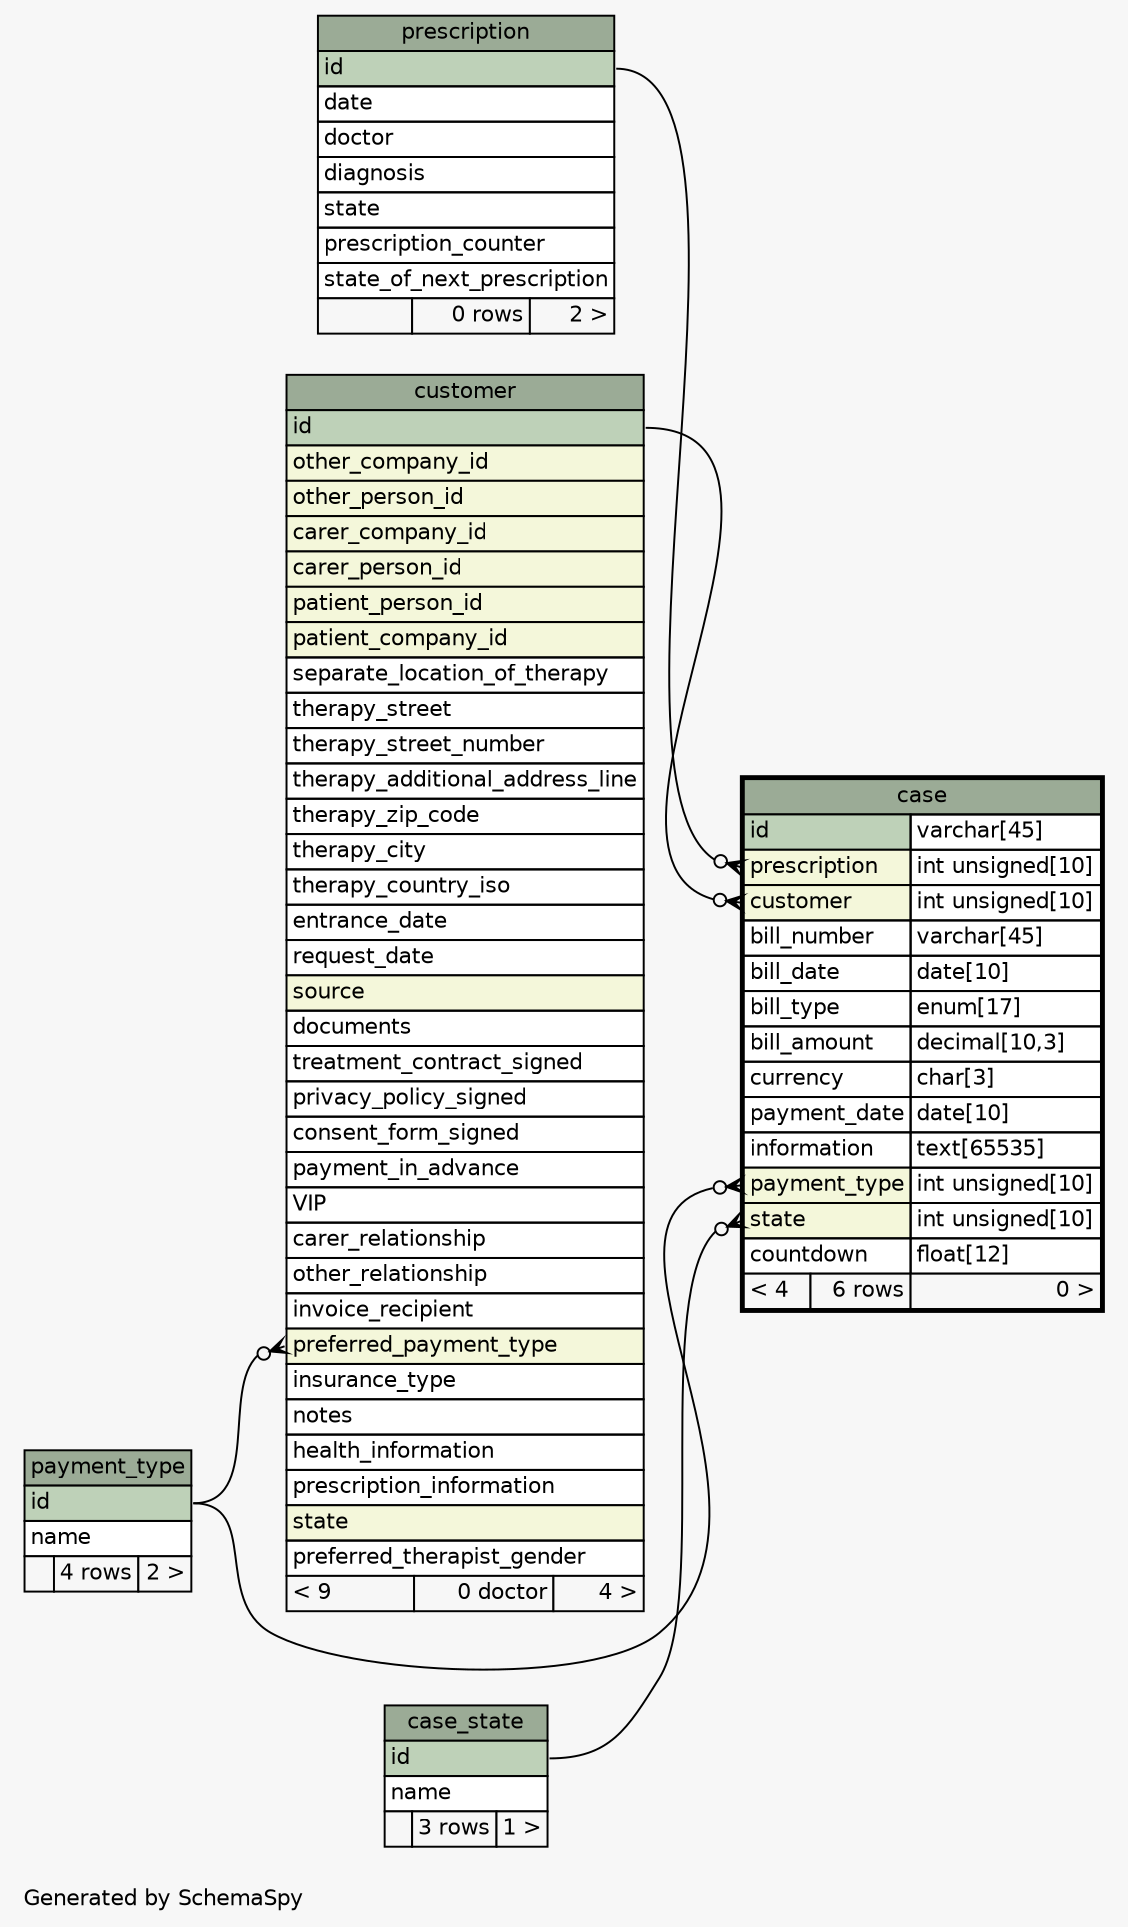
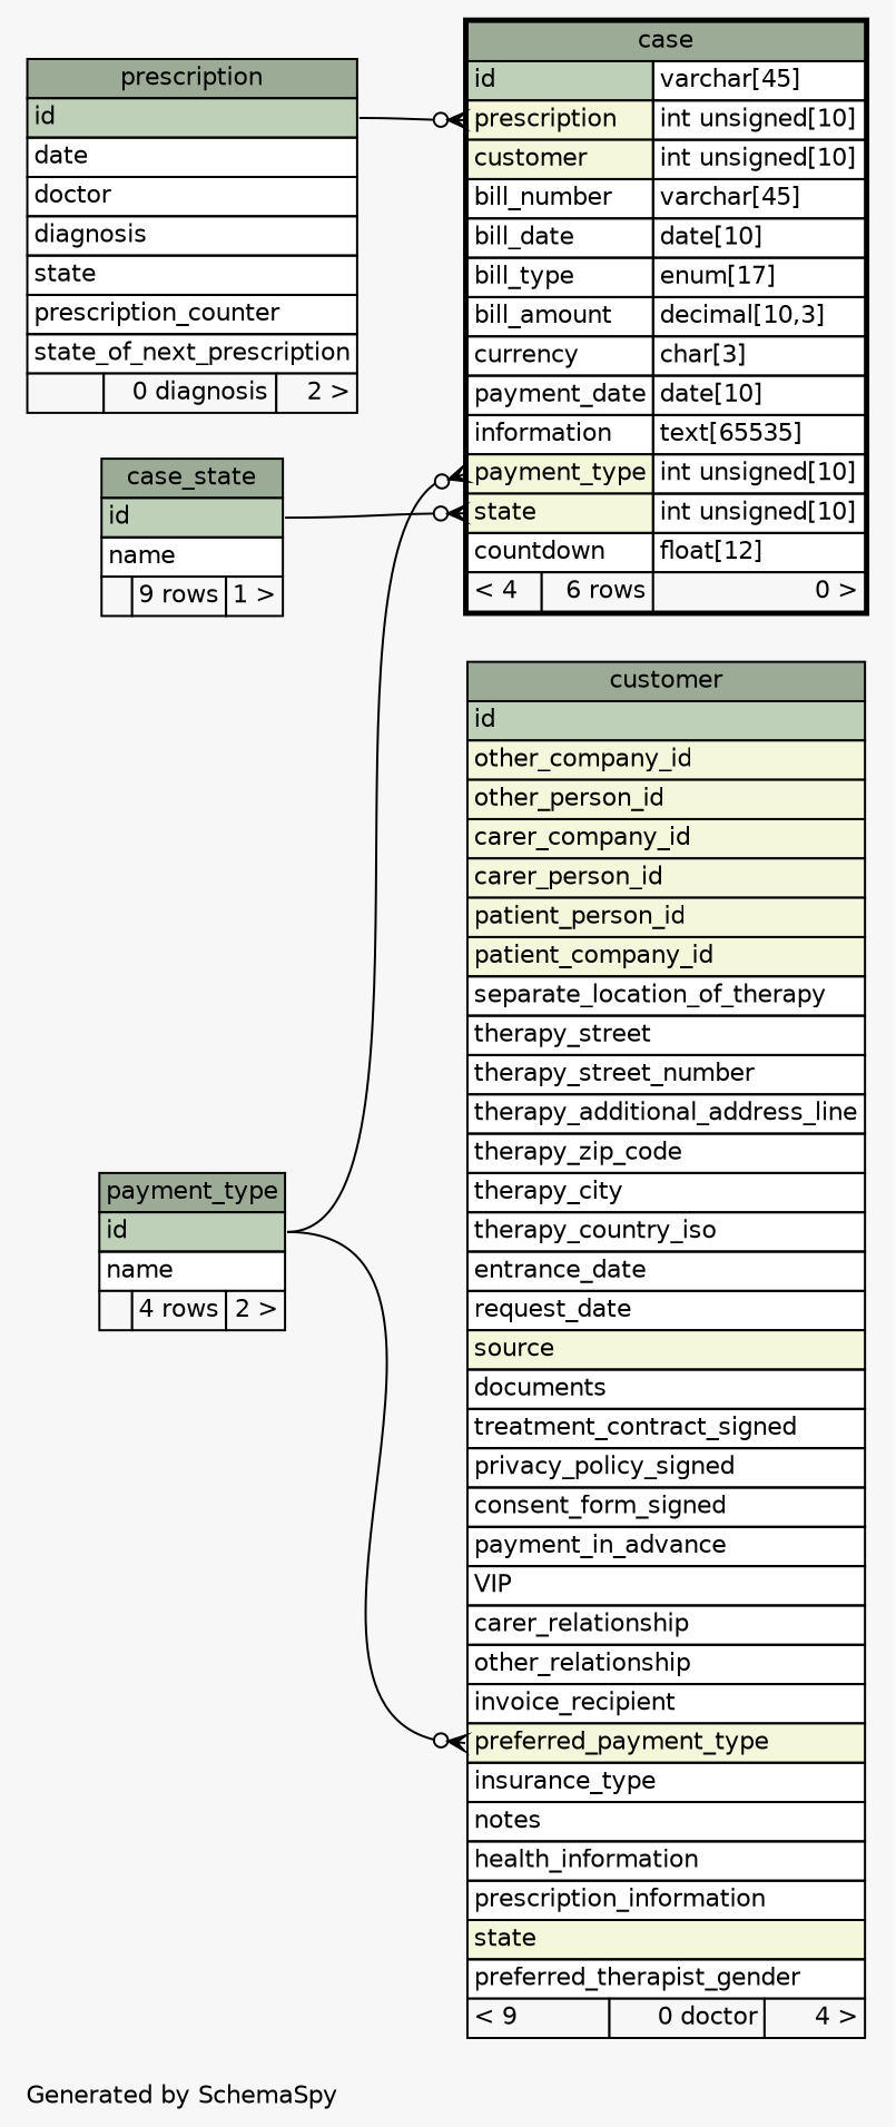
  digraph {
    bgcolor="#f7f7f7"
    fontname=Helvetica
    fontsize=11
    label="\nGenerated by SchemaSpy"
    labeljust=l
    nodesep=0.18
    rankdir=RL
    ranksep=0.46
    node [fontname=Helvetica fontsize=11 shape=plaintext]
    edge [arrowhead=none arrowsize=0.8 arrowtail=crowodot dir=back headport="id:e"]
    n1 [label=<     <TABLE BORDER="2" CELLBORDER="1" CELLSPACING="0" BGCOLOR="#ffffff">       <TR><TD COLSPAN="3" BGCOLOR="#9bab96" ALIGN="CENTER">case</TD></TR>       <TR><TD PORT="id" COLSPAN="2" BGCOLOR="#bed1b8" ALIGN="LEFT">id</TD><TD PORT="id.type" ALIGN="LEFT">varchar[45]</TD></TR>       <TR><TD PORT="prescription" COLSPAN="2" BGCOLOR="#f4f7da" ALIGN="LEFT">prescription</TD><TD PORT="prescription.type" ALIGN="LEFT">int unsigned[10]</TD></TR>       <TR><TD PORT="customer" COLSPAN="2" BGCOLOR="#f4f7da" ALIGN="LEFT">customer</TD><TD PORT="customer.type" ALIGN="LEFT">int unsigned[10]</TD></TR>       <TR><TD PORT="bill_number" COLSPAN="2" ALIGN="LEFT">bill_number</TD><TD PORT="bill_number.type" ALIGN="LEFT">varchar[45]</TD></TR>       <TR><TD PORT="bill_date" COLSPAN="2" ALIGN="LEFT">bill_date</TD><TD PORT="bill_date.type" ALIGN="LEFT">date[10]</TD></TR>       <TR><TD PORT="bill_type" COLSPAN="2" ALIGN="LEFT">bill_type</TD><TD PORT="bill_type.type" ALIGN="LEFT">enum[17]</TD></TR>       <TR><TD PORT="bill_amount" COLSPAN="2" ALIGN="LEFT">bill_amount</TD><TD PORT="bill_amount.type" ALIGN="LEFT">decimal[10,3]</TD></TR>       <TR><TD PORT="currency" COLSPAN="2" ALIGN="LEFT">currency</TD><TD PORT="currency.type" ALIGN="LEFT">char[3]</TD></TR>       <TR><TD PORT="payment_date" COLSPAN="2" ALIGN="LEFT">payment_date</TD><TD PORT="payment_date.type" ALIGN="LEFT">date[10]</TD></TR>       <TR><TD PORT="information" COLSPAN="2" ALIGN="LEFT">information</TD><TD PORT="information.type" ALIGN="LEFT">text[65535]</TD></TR>       <TR><TD PORT="payment_type" COLSPAN="2" BGCOLOR="#f4f7da" ALIGN="LEFT">payment_type</TD><TD PORT="payment_type.type" ALIGN="LEFT">int unsigned[10]</TD></TR>       <TR><TD PORT="state" COLSPAN="2" BGCOLOR="#f4f7da" ALIGN="LEFT">state</TD><TD PORT="state.type" ALIGN="LEFT">int unsigned[10]</TD></TR>       <TR><TD PORT="countdown" COLSPAN="2" ALIGN="LEFT">countdown</TD><TD PORT="countdown.type" ALIGN="LEFT">float[12]</TD></TR>       <TR><TD ALIGN="LEFT" BGCOLOR="#f7f7f7">&lt; 4</TD><TD ALIGN="RIGHT" BGCOLOR="#f7f7f7">6 rows</TD><TD ALIGN="RIGHT" BGCOLOR="#f7f7f7">0 &gt;</TD></TR>     </TABLE>>]
    n2 [label=<     <TABLE BORDER="0" CELLBORDER="1" CELLSPACING="0" BGCOLOR="#ffffff">       <TR><TD COLSPAN="3" BGCOLOR="#9bab96" ALIGN="CENTER">customer</TD></TR>       <TR><TD PORT="id" COLSPAN="3" BGCOLOR="#bed1b8" ALIGN="LEFT">id</TD></TR>       <TR><TD PORT="other_company_id" COLSPAN="3" BGCOLOR="#f4f7da" ALIGN="LEFT">other_company_id</TD></TR>       <TR><TD PORT="other_person_id" COLSPAN="3" BGCOLOR="#f4f7da" ALIGN="LEFT">other_person_id</TD></TR>       <TR><TD PORT="carer_company_id" COLSPAN="3" BGCOLOR="#f4f7da" ALIGN="LEFT">carer_company_id</TD></TR>       <TR><TD PORT="carer_person_id" COLSPAN="3" BGCOLOR="#f4f7da" ALIGN="LEFT">carer_person_id</TD></TR>       <TR><TD PORT="patient_person_id" COLSPAN="3" BGCOLOR="#f4f7da" ALIGN="LEFT">patient_person_id</TD></TR>       <TR><TD PORT="patient_company_id" COLSPAN="3" BGCOLOR="#f4f7da" ALIGN="LEFT">patient_company_id</TD></TR>       <TR><TD PORT="separate_location_of_therapy" COLSPAN="3" ALIGN="LEFT">separate_location_of_therapy</TD></TR>       <TR><TD PORT="therapy_street" COLSPAN="3" ALIGN="LEFT">therapy_street</TD></TR>       <TR><TD PORT="therapy_street_number" COLSPAN="3" ALIGN="LEFT">therapy_street_number</TD></TR>       <TR><TD PORT="therapy_additional_address_line" COLSPAN="3" ALIGN="LEFT">therapy_additional_address_line</TD></TR>       <TR><TD PORT="therapy_zip_code" COLSPAN="3" ALIGN="LEFT">therapy_zip_code</TD></TR>       <TR><TD PORT="therapy_city" COLSPAN="3" ALIGN="LEFT">therapy_city</TD></TR>       <TR><TD PORT="therapy_country_iso" COLSPAN="3" ALIGN="LEFT">therapy_country_iso</TD></TR>       <TR><TD PORT="entrance_date" COLSPAN="3" ALIGN="LEFT">entrance_date</TD></TR>       <TR><TD PORT="request_date" COLSPAN="3" ALIGN="LEFT">request_date</TD></TR>       <TR><TD PORT="source" COLSPAN="3" BGCOLOR="#f4f7da" ALIGN="LEFT">source</TD></TR>       <TR><TD PORT="documents" COLSPAN="3" ALIGN="LEFT">documents</TD></TR>       <TR><TD PORT="treatment_contract_signed" COLSPAN="3" ALIGN="LEFT">treatment_contract_signed</TD></TR>       <TR><TD PORT="privacy_policy_signed" COLSPAN="3" ALIGN="LEFT">privacy_policy_signed</TD></TR>       <TR><TD PORT="consent_form_signed" COLSPAN="3" ALIGN="LEFT">consent_form_signed</TD></TR>       <TR><TD PORT="payment_in_advance" COLSPAN="3" ALIGN="LEFT">payment_in_advance</TD></TR>       <TR><TD PORT="VIP" COLSPAN="3" ALIGN="LEFT">VIP</TD></TR>       <TR><TD PORT="carer_relationship" COLSPAN="3" ALIGN="LEFT">carer_relationship</TD></TR>       <TR><TD PORT="other_relationship" COLSPAN="3" ALIGN="LEFT">other_relationship</TD></TR>       <TR><TD PORT="invoice_recipient" COLSPAN="3" ALIGN="LEFT">invoice_recipient</TD></TR>       <TR><TD PORT="preferred_payment_type" COLSPAN="3" BGCOLOR="#f4f7da" ALIGN="LEFT">preferred_payment_type</TD></TR>       <TR><TD PORT="insurance_type" COLSPAN="3" ALIGN="LEFT">insurance_type</TD></TR>       <TR><TD PORT="notes" COLSPAN="3" ALIGN="LEFT">notes</TD></TR>       <TR><TD PORT="health_information" COLSPAN="3" ALIGN="LEFT">health_information</TD></TR>       <TR><TD PORT="prescription_information" COLSPAN="3" ALIGN="LEFT">prescription_information</TD></TR>       <TR><TD PORT="state" COLSPAN="3" BGCOLOR="#f4f7da" ALIGN="LEFT">state</TD></TR>       <TR><TD PORT="preferred_therapist_gender" COLSPAN="3" ALIGN="LEFT">preferred_therapist_gender</TD></TR>       <TR><TD ALIGN="LEFT" BGCOLOR="#f7f7f7">&lt; 9</TD><TD ALIGN="RIGHT" BGCOLOR="#f7f7f7">0 doctor</TD><TD ALIGN="RIGHT" BGCOLOR="#f7f7f7">4 &gt;</TD></TR>     </TABLE>>]
    n3 [label=<     <TABLE BORDER="0" CELLBORDER="1" CELLSPACING="0" BGCOLOR="#ffffff">       <TR><TD COLSPAN="3" BGCOLOR="#9bab96" ALIGN="CENTER">payment_type</TD></TR>       <TR><TD PORT="id" COLSPAN="3" BGCOLOR="#bed1b8" ALIGN="LEFT">id</TD></TR>       <TR><TD PORT="name" COLSPAN="3" ALIGN="LEFT">name</TD></TR>       <TR><TD ALIGN="LEFT" BGCOLOR="#f7f7f7">  </TD><TD ALIGN="RIGHT" BGCOLOR="#f7f7f7">4 rows</TD><TD ALIGN="RIGHT" BGCOLOR="#f7f7f7">2 &gt;</TD></TR>     </TABLE>>]
-   n4 [label=<     <TABLE BORDER="0" CELLBORDER="1" CELLSPACING="0" BGCOLOR="#ffffff">       <TR><TD COLSPAN="3" BGCOLOR="#9bab96" ALIGN="CENTER">prescription</TD></TR>       <TR><TD PORT="id" COLSPAN="3" BGCOLOR="#bed1b8" ALIGN="LEFT">id</TD></TR>       <TR><TD PORT="date" COLSPAN="3" ALIGN="LEFT">date</TD></TR>       <TR><TD PORT="doctor" COLSPAN="3" ALIGN="LEFT">doctor</TD></TR>       <TR><TD PORT="diagnosis" COLSPAN="3" ALIGN="LEFT">diagnosis</TD></TR>       <TR><TD PORT="state" COLSPAN="3" ALIGN="LEFT">state</TD></TR>       <TR><TD PORT="prescription_counter" COLSPAN="3" ALIGN="LEFT">prescription_counter</TD></TR>       <TR><TD PORT="state_of_next_prescription" COLSPAN="3" ALIGN="LEFT">state_of_next_prescription</TD></TR>       <TR><TD ALIGN="LEFT" BGCOLOR="#f7f7f7">  </TD><TD ALIGN="RIGHT" BGCOLOR="#f7f7f7">0 rows</TD><TD ALIGN="RIGHT" BGCOLOR="#f7f7f7">2 &gt;</TD></TR>     </TABLE>>]
-   n5 [label=<     <TABLE BORDER="0" CELLBORDER="1" CELLSPACING="0" BGCOLOR="#ffffff">       <TR><TD COLSPAN="3" BGCOLOR="#9bab96" ALIGN="CENTER">case_state</TD></TR>       <TR><TD PORT="id" COLSPAN="3" BGCOLOR="#bed1b8" ALIGN="LEFT">id</TD></TR>       <TR><TD PORT="name" COLSPAN="3" ALIGN="LEFT">name</TD></TR>       <TR><TD ALIGN="LEFT" BGCOLOR="#f7f7f7">  </TD><TD ALIGN="RIGHT" BGCOLOR="#f7f7f7">3 rows</TD><TD ALIGN="RIGHT" BGCOLOR="#f7f7f7">1 &gt;</TD></TR>     </TABLE>>]
-   n1 -> n2 [tailport="customer:w"]
+   n4 [label=<     <TABLE BORDER="0" CELLBORDER="1" CELLSPACING="0" BGCOLOR="#ffffff">       <TR><TD COLSPAN="3" BGCOLOR="#9bab96" ALIGN="CENTER">prescription</TD></TR>       <TR><TD PORT="id" COLSPAN="3" BGCOLOR="#bed1b8" ALIGN="LEFT">id</TD></TR>       <TR><TD PORT="date" COLSPAN="3" ALIGN="LEFT">date</TD></TR>       <TR><TD PORT="doctor" COLSPAN="3" ALIGN="LEFT">doctor</TD></TR>       <TR><TD PORT="diagnosis" COLSPAN="3" ALIGN="LEFT">diagnosis</TD></TR>       <TR><TD PORT="state" COLSPAN="3" ALIGN="LEFT">state</TD></TR>       <TR><TD PORT="prescription_counter" COLSPAN="3" ALIGN="LEFT">prescription_counter</TD></TR>       <TR><TD PORT="state_of_next_prescription" COLSPAN="3" ALIGN="LEFT">state_of_next_prescription</TD></TR>       <TR><TD ALIGN="LEFT" BGCOLOR="#f7f7f7">  </TD><TD ALIGN="RIGHT" BGCOLOR="#f7f7f7">0 diagnosis</TD><TD ALIGN="RIGHT" BGCOLOR="#f7f7f7">2 &gt;</TD></TR>     </TABLE>>]
+   n5 [label=<     <TABLE BORDER="0" CELLBORDER="1" CELLSPACING="0" BGCOLOR="#ffffff">       <TR><TD COLSPAN="3" BGCOLOR="#9bab96" ALIGN="CENTER">case_state</TD></TR>       <TR><TD PORT="id" COLSPAN="3" BGCOLOR="#bed1b8" ALIGN="LEFT">id</TD></TR>       <TR><TD PORT="name" COLSPAN="3" ALIGN="LEFT">name</TD></TR>       <TR><TD ALIGN="LEFT" BGCOLOR="#f7f7f7">  </TD><TD ALIGN="RIGHT" BGCOLOR="#f7f7f7">9 rows</TD><TD ALIGN="RIGHT" BGCOLOR="#f7f7f7">1 &gt;</TD></TR>     </TABLE>>]
    n1 -> n3 [tailport="payment_type:w"]
    n1 -> n4 [tailport="prescription:w"]
    n1 -> n5 [tailport="state:w"]
    n2 -> n3 [tailport="preferred_payment_type:w"]
  }
